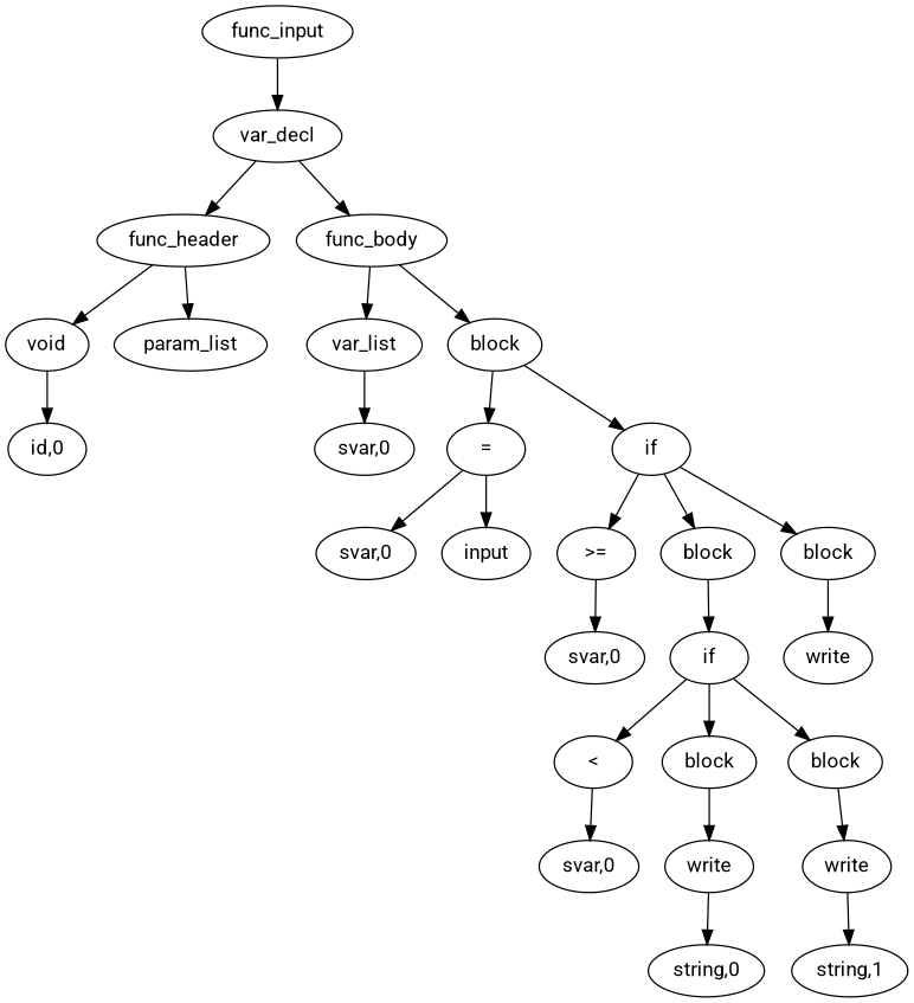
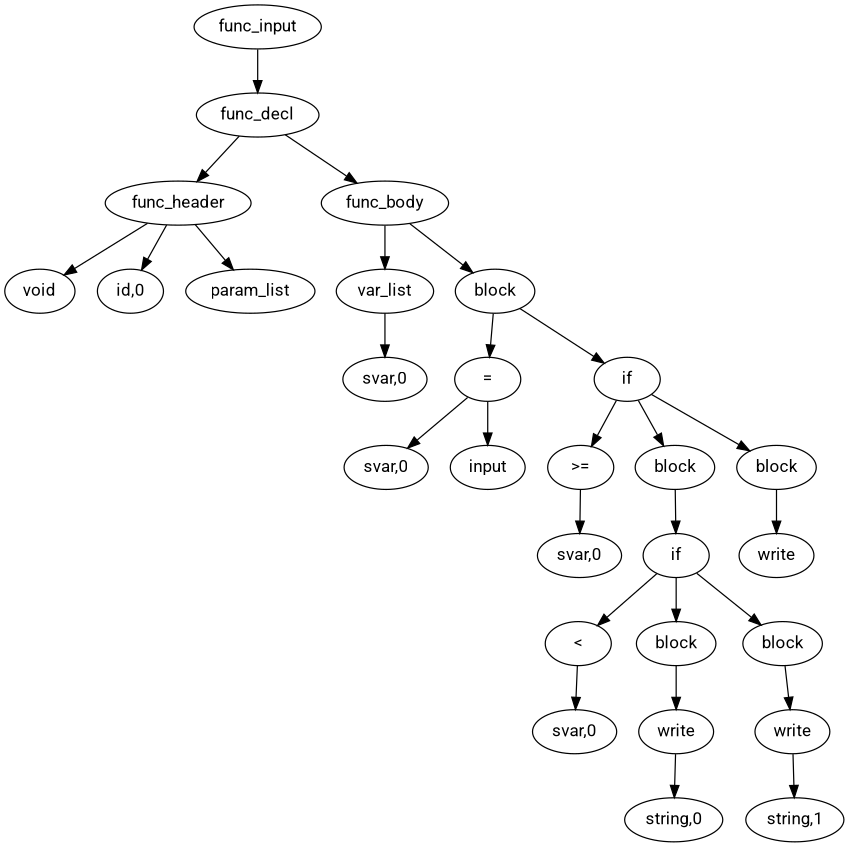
  digraph {
    fontname=Roboto
    ordering=out
    node [fontname=Roboto]
    edge [fontname=Roboto]
    n1 [label=func_input]
-   n2 [label=var_decl]
+   n2 [label=func_decl]
    n3 [label=func_header]
    n4 [label=func_body]
    n5 [label=void]
    n6 [label="id,0"]
    n7 [label=param_list]
    n8 [label=var_list]
    n9 [label=block]
    n10 [label="svar,0"]
    n11 [label="="]
    n12 [label=if]
    n13 [label="svar,0"]
    n14 [label=input]
    n15 [label=">="]
    n16 [label=block]
    n17 [label=block]
    n18 [label="svar,0"]
    n19 [label=if]
    n20 [label=write]
    n21 [label="<"]
    n22 [label=block]
    n23 [label=block]
    n24 [label="svar,0"]
    n25 [label=write]
    n26 [label=write]
    n27 [label="string,0"]
    n28 [label="string,1"]
    n1 -> n2
    n2 -> n3
    n2 -> n4
    n3 -> n5
-   n5 -> n6
+   n3 -> n6
    n3 -> n7
    n4 -> n8
    n4 -> n9
    n8 -> n10
    n9 -> n11
    n9 -> n12
    n11 -> n13
    n11 -> n14
    n12 -> n15
    n12 -> n16
    n12 -> n17
    n15 -> n18
    n16 -> n19
    n17 -> n20
    n19 -> n21
    n19 -> n22
    n19 -> n23
    n21 -> n24
    n22 -> n25
    n23 -> n26
    n25 -> n27
    n26 -> n28
  }
